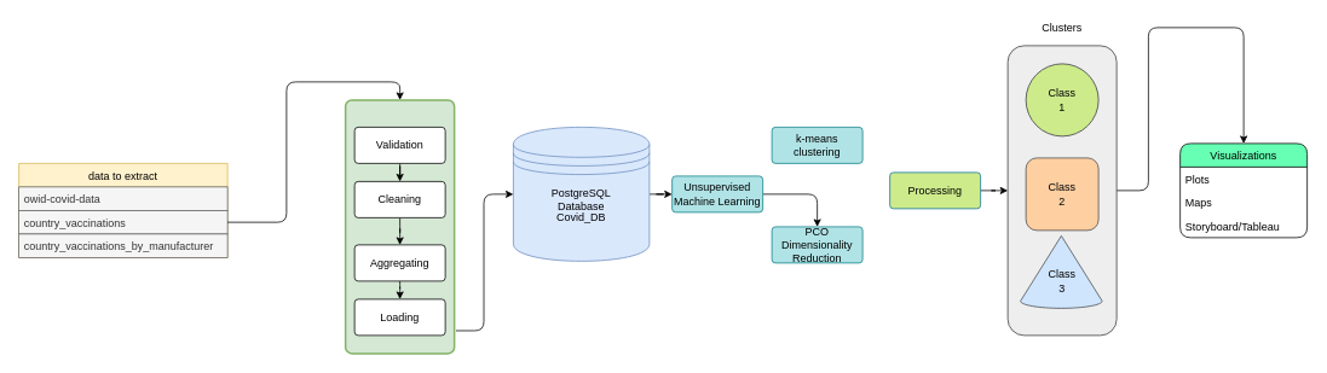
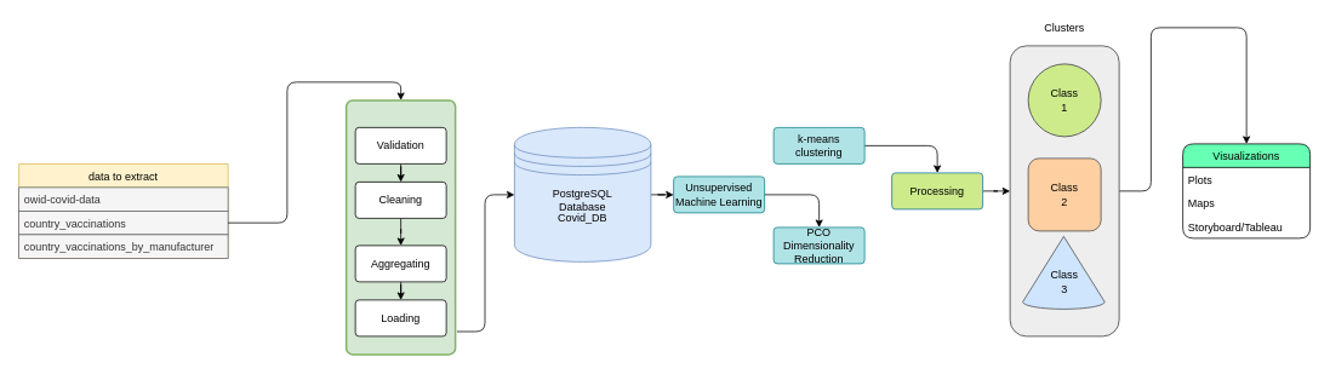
  <mxCell id="0" />
  <mxCell id="1" parent="0" />
  <mxCell id="2" style="edgeStyle=orthogonalEdgeStyle;rounded=1;sketch=0;orthogonalLoop=1;jettySize=auto;html=1;entryX=0.5;entryY=0;entryDx=0;entryDy=0;" edge="1" parent="1" source="3" target="31"><mxGeometry relative="1" as="geometry" /></mxCell>
  <mxCell id="3" value="" style="rounded=1;whiteSpace=wrap;html=1;sketch=0;fillColor=#eeeeee;strokeColor=#36393d;" vertex="1" parent="1"><mxGeometry x="1110" y="50" width="120" height="320" as="geometry" /></mxCell>
  <mxCell id="4" style="edgeStyle=orthogonalEdgeStyle;curved=0;rounded=1;sketch=0;orthogonalLoop=1;jettySize=auto;html=1;exitX=1.015;exitY=0.91;exitDx=0;exitDy=0;exitPerimeter=0;" edge="1" parent="1" source="5" target="11"><mxGeometry relative="1" as="geometry"><mxPoint x="510" y="360" as="sourcePoint" /></mxGeometry></mxCell>
  <mxCell id="5" value="" style="rounded=1;whiteSpace=wrap;html=1;absoluteArcSize=1;arcSize=14;strokeWidth=2;sketch=0;fillColor=#d5e8d4;strokeColor=#82b366;" vertex="1" parent="1"><mxGeometry x="380" y="110" width="120" height="280" as="geometry" /></mxCell>
  <mxCell id="6" value="data to extract" style="swimlane;fontStyle=0;childLayout=stackLayout;horizontal=1;startSize=26;horizontalStack=0;resizeParent=1;resizeParentMax=0;resizeLast=0;collapsible=1;marginBottom=0;rounded=0;sketch=0;fillColor=#fff2cc;strokeColor=#d6b656;" vertex="1" parent="1"><mxGeometry x="20" y="180" width="230" height="104" as="geometry" /></mxCell>
  <mxCell id="7" value="owid-covid-data" style="text;strokeColor=#666666;fillColor=#f5f5f5;align=left;verticalAlign=top;spacingLeft=4;spacingRight=4;overflow=hidden;rotatable=0;points=[[0,0.5],[1,0.5]];portConstraint=eastwest;fontColor=#333333;" vertex="1" parent="6"><mxGeometry y="26" width="230" height="26" as="geometry" /></mxCell>
  <mxCell id="8" value="country_vaccinations" style="text;strokeColor=#666666;fillColor=#f5f5f5;align=left;verticalAlign=top;spacingLeft=4;spacingRight=4;overflow=hidden;rotatable=0;points=[[0,0.5],[1,0.5]];portConstraint=eastwest;fontColor=#333333;" vertex="1" parent="6"><mxGeometry y="52" width="230" height="26" as="geometry" /></mxCell>
  <mxCell id="9" value="country_vaccinations_by_manufacturer" style="text;strokeColor=#666666;fillColor=#f5f5f5;align=left;verticalAlign=top;spacingLeft=4;spacingRight=4;overflow=hidden;rotatable=0;points=[[0,0.5],[1,0.5]];portConstraint=eastwest;fontColor=#333333;" vertex="1" parent="6"><mxGeometry y="78" width="230" height="26" as="geometry" /></mxCell>
  <mxCell id="10" value="" style="edgeStyle=orthogonalEdgeStyle;curved=0;rounded=1;sketch=0;orthogonalLoop=1;jettySize=auto;html=1;" edge="1" parent="1" source="11" target="22"><mxGeometry relative="1" as="geometry" /></mxCell>
  <mxCell id="11" value="" style="shape=datastore;whiteSpace=wrap;html=1;rounded=0;sketch=0;fillColor=#dae8fc;strokeColor=#6c8ebf;" vertex="1" parent="1"><mxGeometry x="565" y="140" width="150" height="148" as="geometry" /></mxCell>
  <mxCell id="12" style="edgeStyle=orthogonalEdgeStyle;curved=0;rounded=1;sketch=0;orthogonalLoop=1;jettySize=auto;html=1;" edge="1" parent="1" source="13" target="15"><mxGeometry relative="1" as="geometry" /></mxCell>
  <mxCell id="13" value="Validation" style="rounded=1;arcSize=10;whiteSpace=wrap;html=1;align=center;sketch=0;" vertex="1" parent="1"><mxGeometry x="390" y="140" width="100" height="40" as="geometry" /></mxCell>
  <mxCell id="14" style="edgeStyle=orthogonalEdgeStyle;curved=0;rounded=1;sketch=0;orthogonalLoop=1;jettySize=auto;html=1;" edge="1" parent="1" source="15" target="17"><mxGeometry relative="1" as="geometry" /></mxCell>
  <mxCell id="15" value="Cleaning" style="rounded=1;arcSize=10;whiteSpace=wrap;html=1;align=center;sketch=0;" vertex="1" parent="1"><mxGeometry x="390" y="200" width="100" height="40" as="geometry" /></mxCell>
- <mxCell id="16" style="edgeStyle=orthogonalEdgeStyle;curved=0;rounded=1;sketch=0;orthogonalLoop=1;jettySize=auto;html=1;dashed=1;" edge="1" parent="1" source="17" target="18"><mxGeometry relative="1" as="geometry" /></mxCell>
+ <mxCell id="16" style="edgeStyle=orthogonalEdgeStyle;curved=0;rounded=1;sketch=0;orthogonalLoop=1;jettySize=auto;html=1;" edge="1" parent="1" source="17" target="18"><mxGeometry relative="1" as="geometry" /></mxCell>
  <mxCell id="17" value="Aggregating" style="rounded=1;arcSize=10;whiteSpace=wrap;html=1;align=center;sketch=0;" vertex="1" parent="1"><mxGeometry x="390" y="270" width="100" height="40" as="geometry" /></mxCell>
  <mxCell id="18" value="Loading" style="rounded=1;arcSize=10;whiteSpace=wrap;html=1;align=center;sketch=0;" vertex="1" parent="1"><mxGeometry x="390" y="330" width="100" height="40" as="geometry" /></mxCell>
  <mxCell id="19" style="edgeStyle=orthogonalEdgeStyle;curved=0;rounded=1;sketch=0;orthogonalLoop=1;jettySize=auto;html=1;entryX=0.5;entryY=0;entryDx=0;entryDy=0;" edge="1" parent="1" source="8" target="5"><mxGeometry relative="1" as="geometry" /></mxCell>
  <mxCell id="20" value="PostgreSQL&lt;br&gt;Database" style="text;html=1;strokeColor=none;fillColor=none;align=center;verticalAlign=middle;whiteSpace=wrap;rounded=0;sketch=0;" vertex="1" parent="1"><mxGeometry x="620" y="210" width="40" height="20" as="geometry" /></mxCell>
  <mxCell id="21" style="edgeStyle=orthogonalEdgeStyle;curved=0;rounded=1;sketch=0;orthogonalLoop=1;jettySize=auto;html=1;" edge="1" parent="1" source="22" target="25"><mxGeometry relative="1" as="geometry" /></mxCell>
  <mxCell id="22" value="Unsupervised Machine Learning" style="rounded=1;arcSize=10;whiteSpace=wrap;html=1;align=center;sketch=0;fillColor=#b0e3e6;strokeColor=#0e8088;" vertex="1" parent="1"><mxGeometry x="740" y="194" width="100" height="40" as="geometry" /></mxCell>
+ <mxCell id="23" value="" style="edgeStyle=orthogonalEdgeStyle;curved=0;rounded=1;sketch=0;orthogonalLoop=1;jettySize=auto;html=1;" edge="1" parent="1" source="24" target="28"><mxGeometry relative="1" as="geometry" /></mxCell>
  <mxCell id="24" value="k-means clustering" style="rounded=1;arcSize=10;whiteSpace=wrap;html=1;align=center;sketch=0;fillColor=#b0e3e6;strokeColor=#0e8088;" vertex="1" parent="1"><mxGeometry x="850" y="140" width="100" height="40" as="geometry" /></mxCell>
  <mxCell id="25" value="PCO Dimensionality Reduction" style="rounded=1;arcSize=10;whiteSpace=wrap;html=1;align=center;sketch=0;fillColor=#b0e3e6;strokeColor=#0e8088;" vertex="1" parent="1"><mxGeometry x="850" y="250" width="100" height="40" as="geometry" /></mxCell>
  <mxCell id="26" value="" style="ellipse;whiteSpace=wrap;html=1;aspect=fixed;rounded=0;sketch=0;fillColor=#cdeb8b;strokeColor=#36393d;" vertex="1" parent="1"><mxGeometry x="1130" y="70" width="80" height="80" as="geometry" /></mxCell>
  <mxCell id="27" style="edgeStyle=orthogonalEdgeStyle;rounded=1;sketch=0;orthogonalLoop=1;jettySize=auto;html=1;entryX=0;entryY=0.5;entryDx=0;entryDy=0;" edge="1" parent="1" source="28" target="3"><mxGeometry relative="1" as="geometry" /></mxCell>
  <mxCell id="28" value="Processing" style="rounded=1;arcSize=10;whiteSpace=wrap;html=1;align=center;sketch=0;fillColor=#cdeb8b;strokeColor=#10739e;" vertex="1" parent="1"><mxGeometry x="980" y="190" width="100" height="40" as="geometry" /></mxCell>
  <mxCell id="29" value="Covid_DB" style="text;html=1;strokeColor=none;fillColor=none;align=center;verticalAlign=middle;whiteSpace=wrap;rounded=0;sketch=0;" vertex="1" parent="1"><mxGeometry x="620" y="230" width="40" height="20" as="geometry" /></mxCell>
  <mxCell id="30" value="Class 1" style="text;html=1;strokeColor=none;fillColor=none;align=center;verticalAlign=middle;whiteSpace=wrap;rounded=0;sketch=0;" vertex="1" parent="1"><mxGeometry x="1150" y="100" width="40" height="20" as="geometry" /></mxCell>
  <mxCell id="31" value="Visualizations" style="swimlane;fontStyle=0;childLayout=stackLayout;horizontal=1;startSize=26;horizontalStack=0;resizeParent=1;resizeParentMax=0;resizeLast=0;collapsible=1;marginBottom=0;rounded=1;sketch=0;fillColor=#66FFB3;" vertex="1" parent="1"><mxGeometry x="1300" y="158" width="140" height="104" as="geometry" /></mxCell>
  <mxCell id="32" value="Plots" style="text;strokeColor=none;fillColor=none;align=left;verticalAlign=top;spacingLeft=4;spacingRight=4;overflow=hidden;rotatable=0;points=[[0,0.5],[1,0.5]];portConstraint=eastwest;" vertex="1" parent="31"><mxGeometry y="26" width="140" height="26" as="geometry" /></mxCell>
  <mxCell id="33" value="Maps" style="text;strokeColor=none;fillColor=none;align=left;verticalAlign=top;spacingLeft=4;spacingRight=4;overflow=hidden;rotatable=0;points=[[0,0.5],[1,0.5]];portConstraint=eastwest;" vertex="1" parent="31"><mxGeometry y="52" width="140" height="26" as="geometry" /></mxCell>
  <mxCell id="34" value="Storyboard/Tableau" style="text;strokeColor=none;fillColor=none;align=left;verticalAlign=top;spacingLeft=4;spacingRight=4;overflow=hidden;rotatable=0;points=[[0,0.5],[1,0.5]];portConstraint=eastwest;" vertex="1" parent="31"><mxGeometry y="78" width="140" height="26" as="geometry" /></mxCell>
  <mxCell id="35" value="Clusters" style="text;html=1;strokeColor=none;fillColor=none;align=center;verticalAlign=middle;whiteSpace=wrap;rounded=0;sketch=0;" vertex="1" parent="1"><mxGeometry x="1150" y="20" width="40" height="20" as="geometry" /></mxCell>
  <mxCell id="36" value="" style="whiteSpace=wrap;html=1;aspect=fixed;rounded=1;sketch=0;fillColor=#ffcc99;strokeColor=#36393d;opacity=90;" vertex="1" parent="1"><mxGeometry x="1130" y="174" width="80" height="80" as="geometry" /></mxCell>
  <mxCell id="37" value="Class 2" style="text;html=1;strokeColor=none;fillColor=none;align=center;verticalAlign=middle;whiteSpace=wrap;rounded=0;sketch=0;" vertex="1" parent="1"><mxGeometry x="1150" y="204" width="40" height="20" as="geometry" /></mxCell>
  <mxCell id="38" value="" style="verticalLabelPosition=bottom;verticalAlign=top;html=1;shape=mxgraph.basic.cone2;dx=0.5;dy=0.9;rounded=1;sketch=0;fillColor=#cce5ff;opacity=90;strokeColor=#36393d;" vertex="1" parent="1"><mxGeometry x="1124" y="260" width="90" height="80" as="geometry" /></mxCell>
  <mxCell id="39" value="Class 3" style="text;html=1;strokeColor=none;fillColor=none;align=center;verticalAlign=middle;whiteSpace=wrap;rounded=0;sketch=0;" vertex="1" parent="1"><mxGeometry x="1150" y="300" width="40" height="20" as="geometry" /></mxCell>
